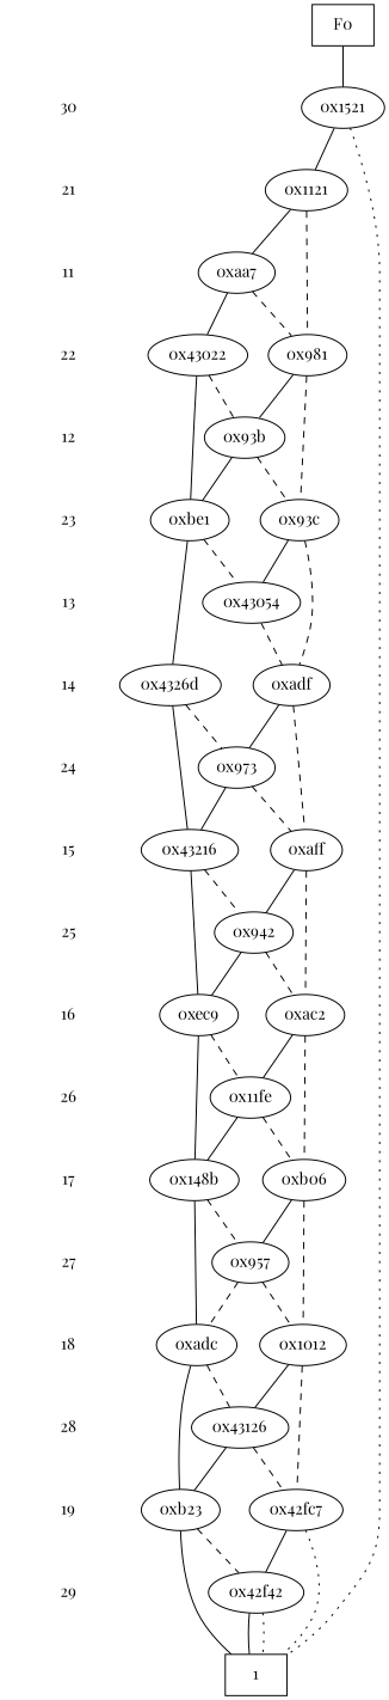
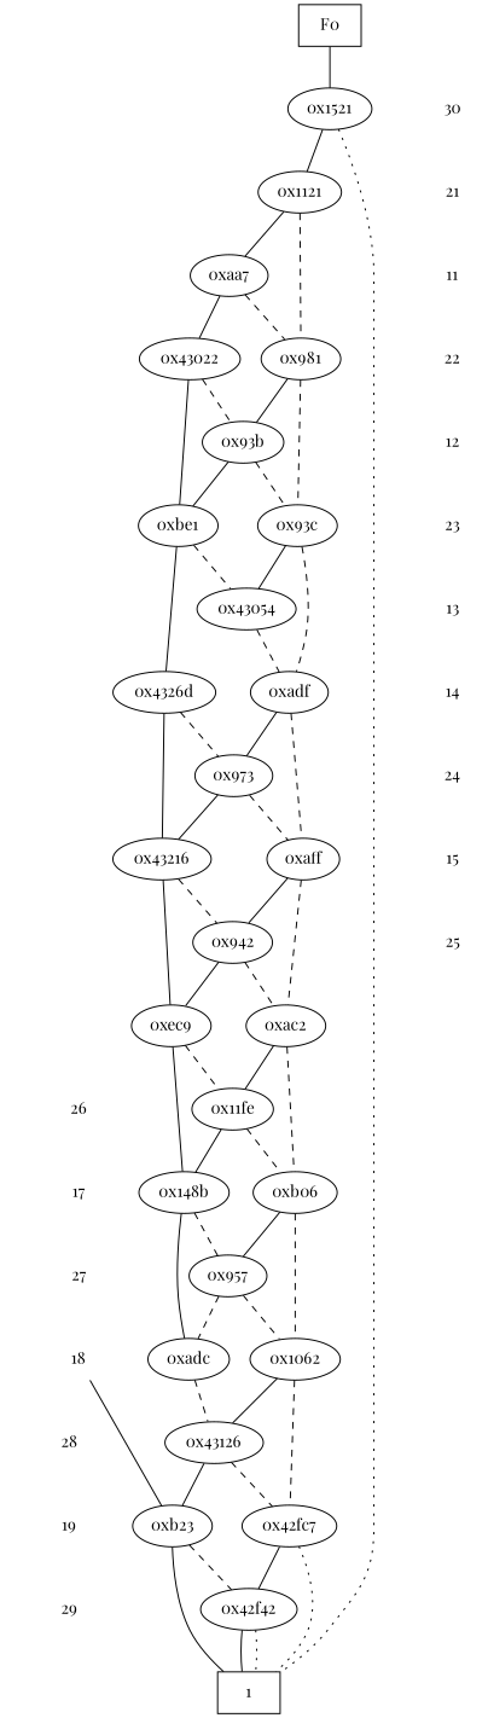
  digraph {
    fontname="Playfair Display"
    node [fontname="Playfair Display"]
    edge [dir=none fontname="Playfair Display"]
    "CONST NODES" [shape=plaintext style=invis]
    " 30 " [shape=plaintext]
    " 21 " [shape=plaintext]
    " 11 " [shape=plaintext]
    " 22 " [shape=plaintext]
    " 12 " [shape=plaintext]
    " 23 " [shape=plaintext]
    " 13 " [shape=plaintext]
    " 14 " [shape=plaintext]
    " 24 " [shape=plaintext]
    " 15 " [shape=plaintext]
    " 25 " [shape=plaintext]
-   " 16 " [shape=plaintext]
    " 26 " [shape=plaintext]
    " 17 " [shape=plaintext]
    " 27 " [shape=plaintext]
    " 18 " [shape=plaintext]
    " 28 " [shape=plaintext]
    " 19 " [shape=plaintext]
    " 29 " [shape=plaintext]
    F0 [shape=box]
    "0x1521"
    "0x1121"
    "0xaa7"
-   "0x1062" [label="0x1012"]
+   "0x1062"
    "0xadc"
    "0x981"
    "0x43022"
    "0x93b"
    "0x93c"
    "0xbe1"
    "0x43054"
    "0x4326d"
    "0xadf"
    "0x973"
    "0xaff"
    "0x43216"
    "0x942"
    "0xec9"
    "0xac2"
    "0x11fe"
    "0xb06"
    "0x148b"
    "0x957"
    "0x43126"
    "0xb23"
    "0x42fc7"
    "0x42f42"
    n49 [label=1 shape=box]
    subgraph sub_1 {
      "CONST NODES"
      " 30 "
      " 21 "
      " 11 "
      " 22 "
      " 12 "
      " 23 "
      " 13 "
      " 14 "
      " 24 "
      " 15 "
      " 25 "
-     " 16 "
      " 26 "
      " 17 "
      " 27 "
      " 18 "
      " 28 "
      " 19 "
      " 29 "
    }
    subgraph sub_2 {
      rank=same
      F0
    }
    subgraph sub_3 {
      rank=same
      " 30 "
      "0x1521"
    }
    subgraph sub_4 {
      rank=same
      " 21 "
      "0x1121"
    }
    subgraph sub_5 {
      rank=same
      " 11 "
      "0xaa7"
    }
    subgraph sub_6 {
      rank=same
      " 18 "
      "0x1062"
      "0xadc"
    }
    subgraph sub_7 {
      rank=same
      " 22 "
      "0x981"
      "0x43022"
    }
    subgraph sub_8 {
      rank=same
      " 12 "
      "0x93b"
    }
    subgraph sub_9 {
      rank=same
      " 23 "
      "0x93c"
      "0xbe1"
    }
    subgraph sub_10 {
      rank=same
      " 13 "
      "0x43054"
    }
    subgraph sub_11 {
      rank=same
      " 14 "
      "0x4326d"
      "0xadf"
    }
    subgraph sub_12 {
      rank=same
      " 24 "
      "0x973"
    }
    subgraph sub_13 {
      rank=same
      " 15 "
      "0xaff"
      "0x43216"
    }
    subgraph sub_14 {
      rank=same
      " 25 "
      "0x942"
    }
    subgraph sub_15 {
      rank=same
-     " 16 "
      "0xec9"
      "0xac2"
    }
    subgraph sub_16 {
      rank=same
      " 26 "
      "0x11fe"
    }
    subgraph sub_17 {
      rank=same
      " 17 "
      "0xb06"
      "0x148b"
    }
    subgraph sub_18 {
      rank=same
      " 27 "
      "0x957"
    }
    subgraph sub_19 {
      rank=same
      " 28 "
      "0x43126"
    }
    subgraph sub_20 {
      rank=same
      " 19 "
      "0xb23"
      "0x42fc7"
    }
    subgraph sub_21 {
      rank=same
      " 29 "
      "0x42f42"
    }
    subgraph sub_22 {
      rank=same
      "CONST NODES"
      subgraph sub_23 {
        rank=same
        n49
      }
    }
    " 30 " -> " 21 " [style=invis]
    " 21 " -> " 11 " [style=invis]
    " 11 " -> " 22 " [style=invis]
    " 22 " -> " 12 " [style=invis]
    " 12 " -> " 23 " [style=invis]
    " 23 " -> " 13 " [style=invis]
    " 13 " -> " 14 " [style=invis]
    " 14 " -> " 24 " [style=invis]
    " 24 " -> " 15 " [style=invis]
    " 15 " -> " 25 " [style=invis]
-   " 25 " -> " 16 " [style=invis]
-   " 16 " -> " 26 " [style=invis]
    " 26 " -> " 17 " [style=invis]
    " 17 " -> " 27 " [style=invis]
    " 27 " -> " 18 " [style=invis]
    " 18 " -> " 28 " [style=invis]
    " 28 " -> " 19 " [style=invis]
    " 19 " -> " 29 " [style=invis]
    " 29 " -> "CONST NODES" [style=invis]
    F0 -> "0x1521" [style=solid]
    "0x1521" -> "0x1121"
    "0x1521" -> n49 [style=dotted]
    "0x1121" -> "0xaa7"
    "0x1121" -> "0x981" [style=dashed]
    "0xaa7" -> "0x981" [style=dashed]
    "0xaa7" -> "0x43022"
    "0x1062" -> "0x43126"
    "0x1062" -> "0x42fc7" [style=dashed]
    "0xadc" -> "0x43126" [style=dashed]
-   "0xadc" -> "0xb23"
+   " 18 " -> "0xb23"
    "0x981" -> "0x93b"
    "0x981" -> "0x93c" [style=dashed]
    "0x43022" -> "0x93b" [style=dashed]
    "0x43022" -> "0xbe1"
    "0x93b" -> "0x93c" [style=dashed]
    "0x93b" -> "0xbe1"
    "0x93c" -> "0x43054"
    "0x93c" -> "0xadf" [style=dashed]
    "0xbe1" -> "0x43054" [style=dashed]
    "0xbe1" -> "0x4326d"
    "0x43054" -> "0xadf" [style=dashed]
    "0x4326d" -> "0x973" [style=dashed]
    "0x4326d" -> "0x43216"
    "0xadf" -> "0x973"
    "0xadf" -> "0xaff" [style=dashed]
    "0x973" -> "0xaff" [style=dashed]
    "0x973" -> "0x43216"
    "0xaff" -> "0x942"
    "0xaff" -> "0xac2" [style=dashed]
    "0x43216" -> "0x942" [style=dashed]
    "0x43216" -> "0xec9"
    "0x942" -> "0xec9"
    "0x942" -> "0xac2" [style=dashed]
    "0xec9" -> "0x11fe" [style=dashed]
    "0xec9" -> "0x148b"
    "0xac2" -> "0x11fe"
    "0xac2" -> "0xb06" [style=dashed]
    "0x11fe" -> "0xb06" [style=dashed]
    "0x11fe" -> "0x148b"
    "0xb06" -> "0x1062" [style=dashed]
    "0xb06" -> "0x957"
    "0x148b" -> "0xadc"
    "0x148b" -> "0x957" [style=dashed]
    "0x957" -> "0x1062" [style=dashed]
    "0x957" -> "0xadc" [style=dashed]
    "0x43126" -> "0xb23"
    "0x43126" -> "0x42fc7" [style=dashed]
    "0xb23" -> "0x42f42" [style=dashed]
    "0xb23" -> n49
    "0x42fc7" -> "0x42f42"
    "0x42fc7" -> n49 [style=dotted]
    "0x42f42" -> n49
    "0x42f42" -> n49 [style=dotted]
  }
